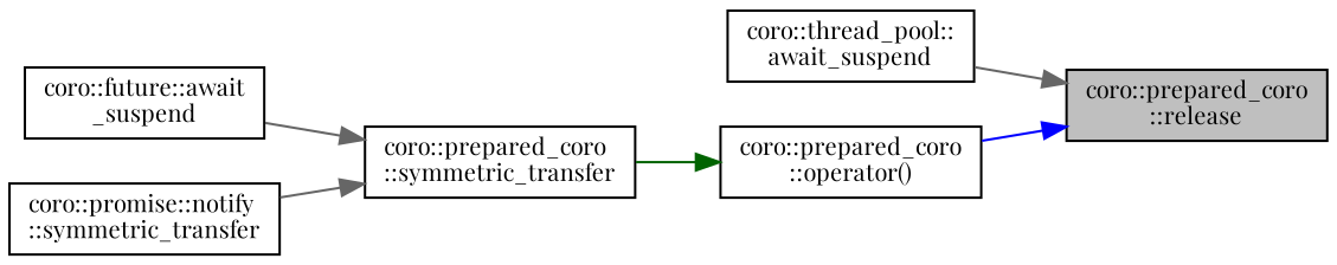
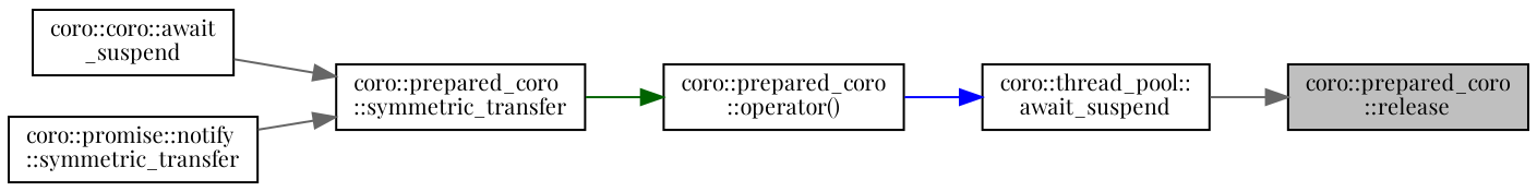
  digraph {
    fontname="Playfair Display"
    rankdir=RL
    node [color=black fillcolor=white fontname="Playfair Display" fontsize=10 shape=record style=filled]
    edge [color=gray40 dir=back fontname="Playfair Display" fontsize=10 labelfontname=Helvetica labelfontsize=10 style=solid]
    n1 [fillcolor=grey75 fontcolor=black height=0.2 label="coro::prepared_coro\l::release" width=0.4]
    n2 [height=0.2 label="coro::thread_pool::\lawait_suspend" width=0.4]
    n3 [height=0.2 label="coro::prepared_coro\l::operator()" width=0.4]
    n4 [height=0.2 label="coro::prepared_coro\l::symmetric_transfer" width=0.4]
-   n5 [height=0.2 label="coro::future::await\l_suspend" width=0.4]
+   n5 [height=0.2 label="coro::coro::await\l_suspend" width=0.4]
    n6 [height=0.2 label="coro::promise::notify\l::symmetric_transfer" width=0.4]
    n1 -> n2
-   n1 -> n3 [color=blue]
+   n2 -> n3 [color=blue]
    n3 -> n4 [color=darkgreen]
    n4 -> n5
    n4 -> n6
  }
